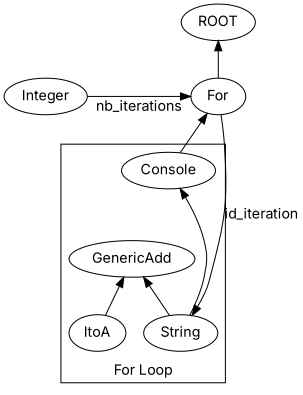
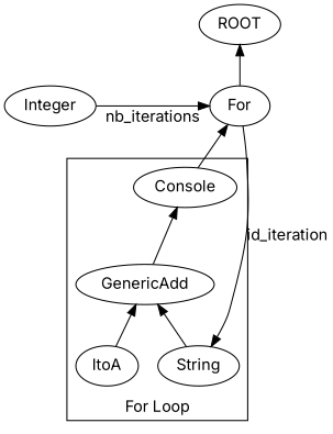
  digraph {
    fontname=Inter
    rankdir=BT
    node [fontname=Inter]
    edge [fontname=Inter]
    ROOT
    For
    Integer
    ItoA
    Console
    GenericAdd
    String
    subgraph sub_1 {
      rank=same
      ROOT
    }
    subgraph sub_2 {
      rank=same
      For
      Integer
    }
    subgraph cluster_3 {
      label="For Loop"
      GenericAdd
      String
      subgraph sub_4 {
        label="For Loop"
        rank=same
        ItoA
      }
      subgraph sub_5 {
        label="For Loop"
        rank=same
        Console
      }
    }
    For -> ROOT
    For -> String [label=id_iteration]
    Integer -> For [label=nb_iterations]
    ItoA -> GenericAdd
    Console -> For
-   String -> Console
+   GenericAdd -> Console
    String -> GenericAdd
  }
